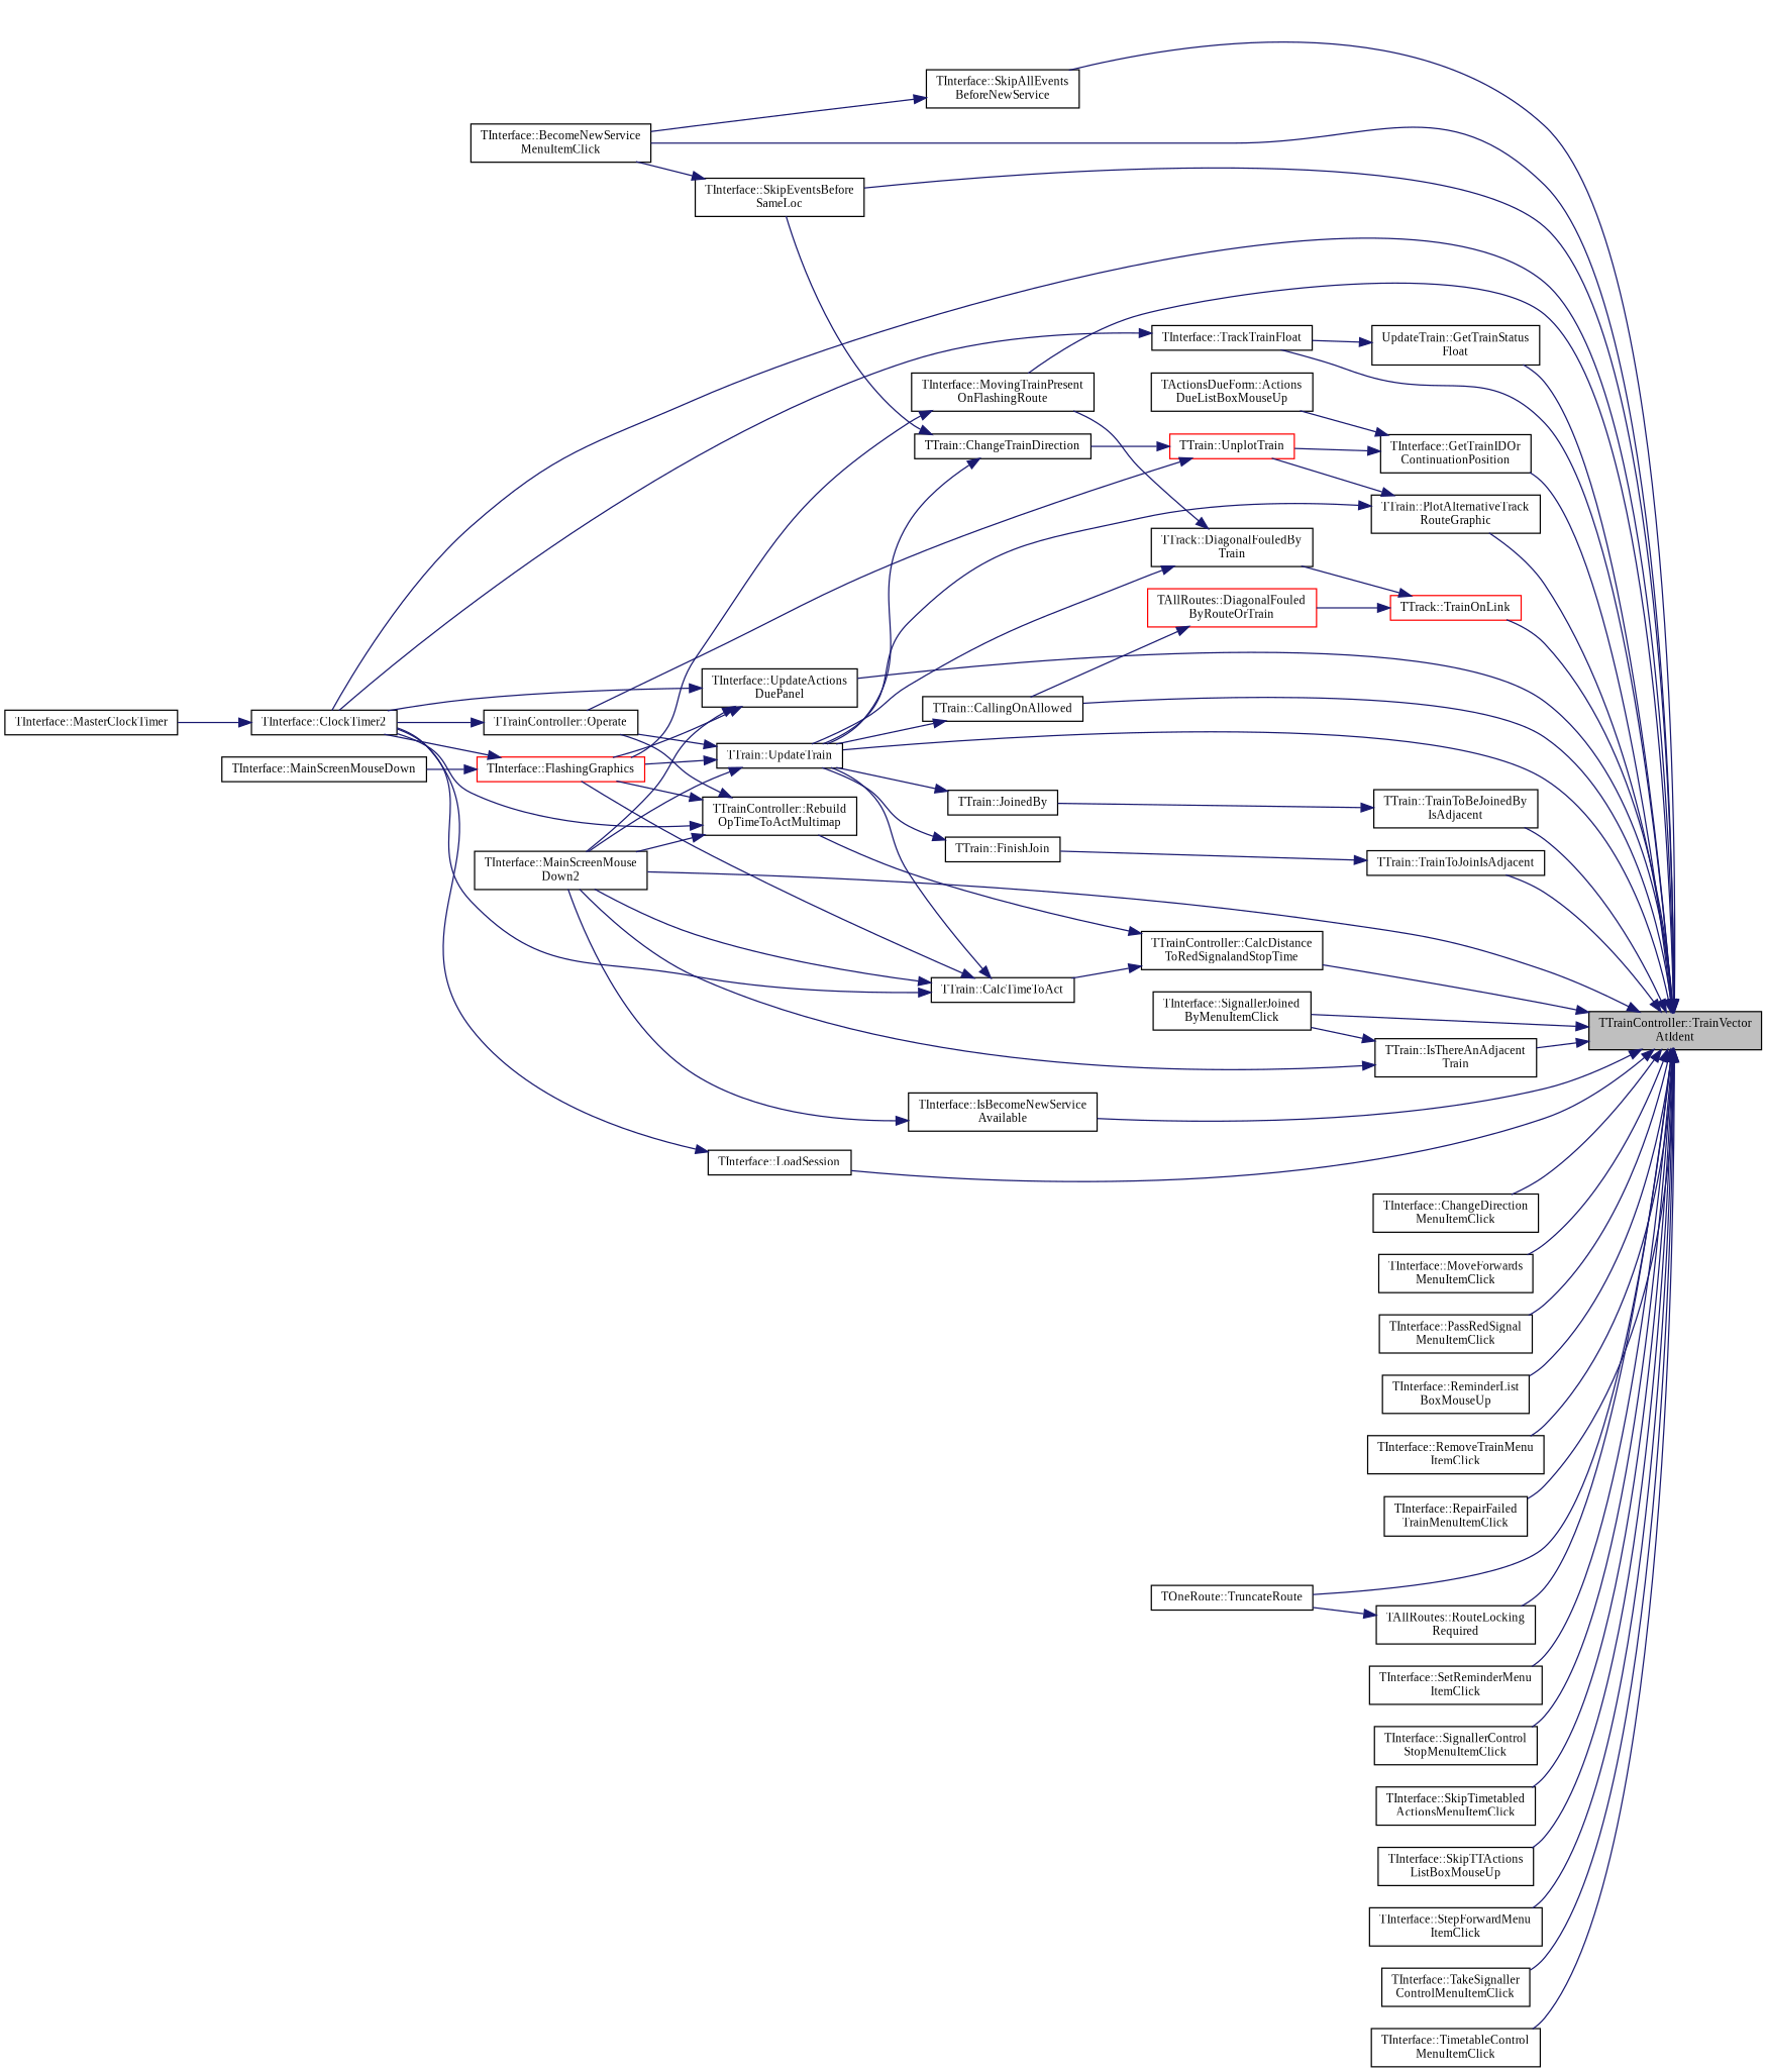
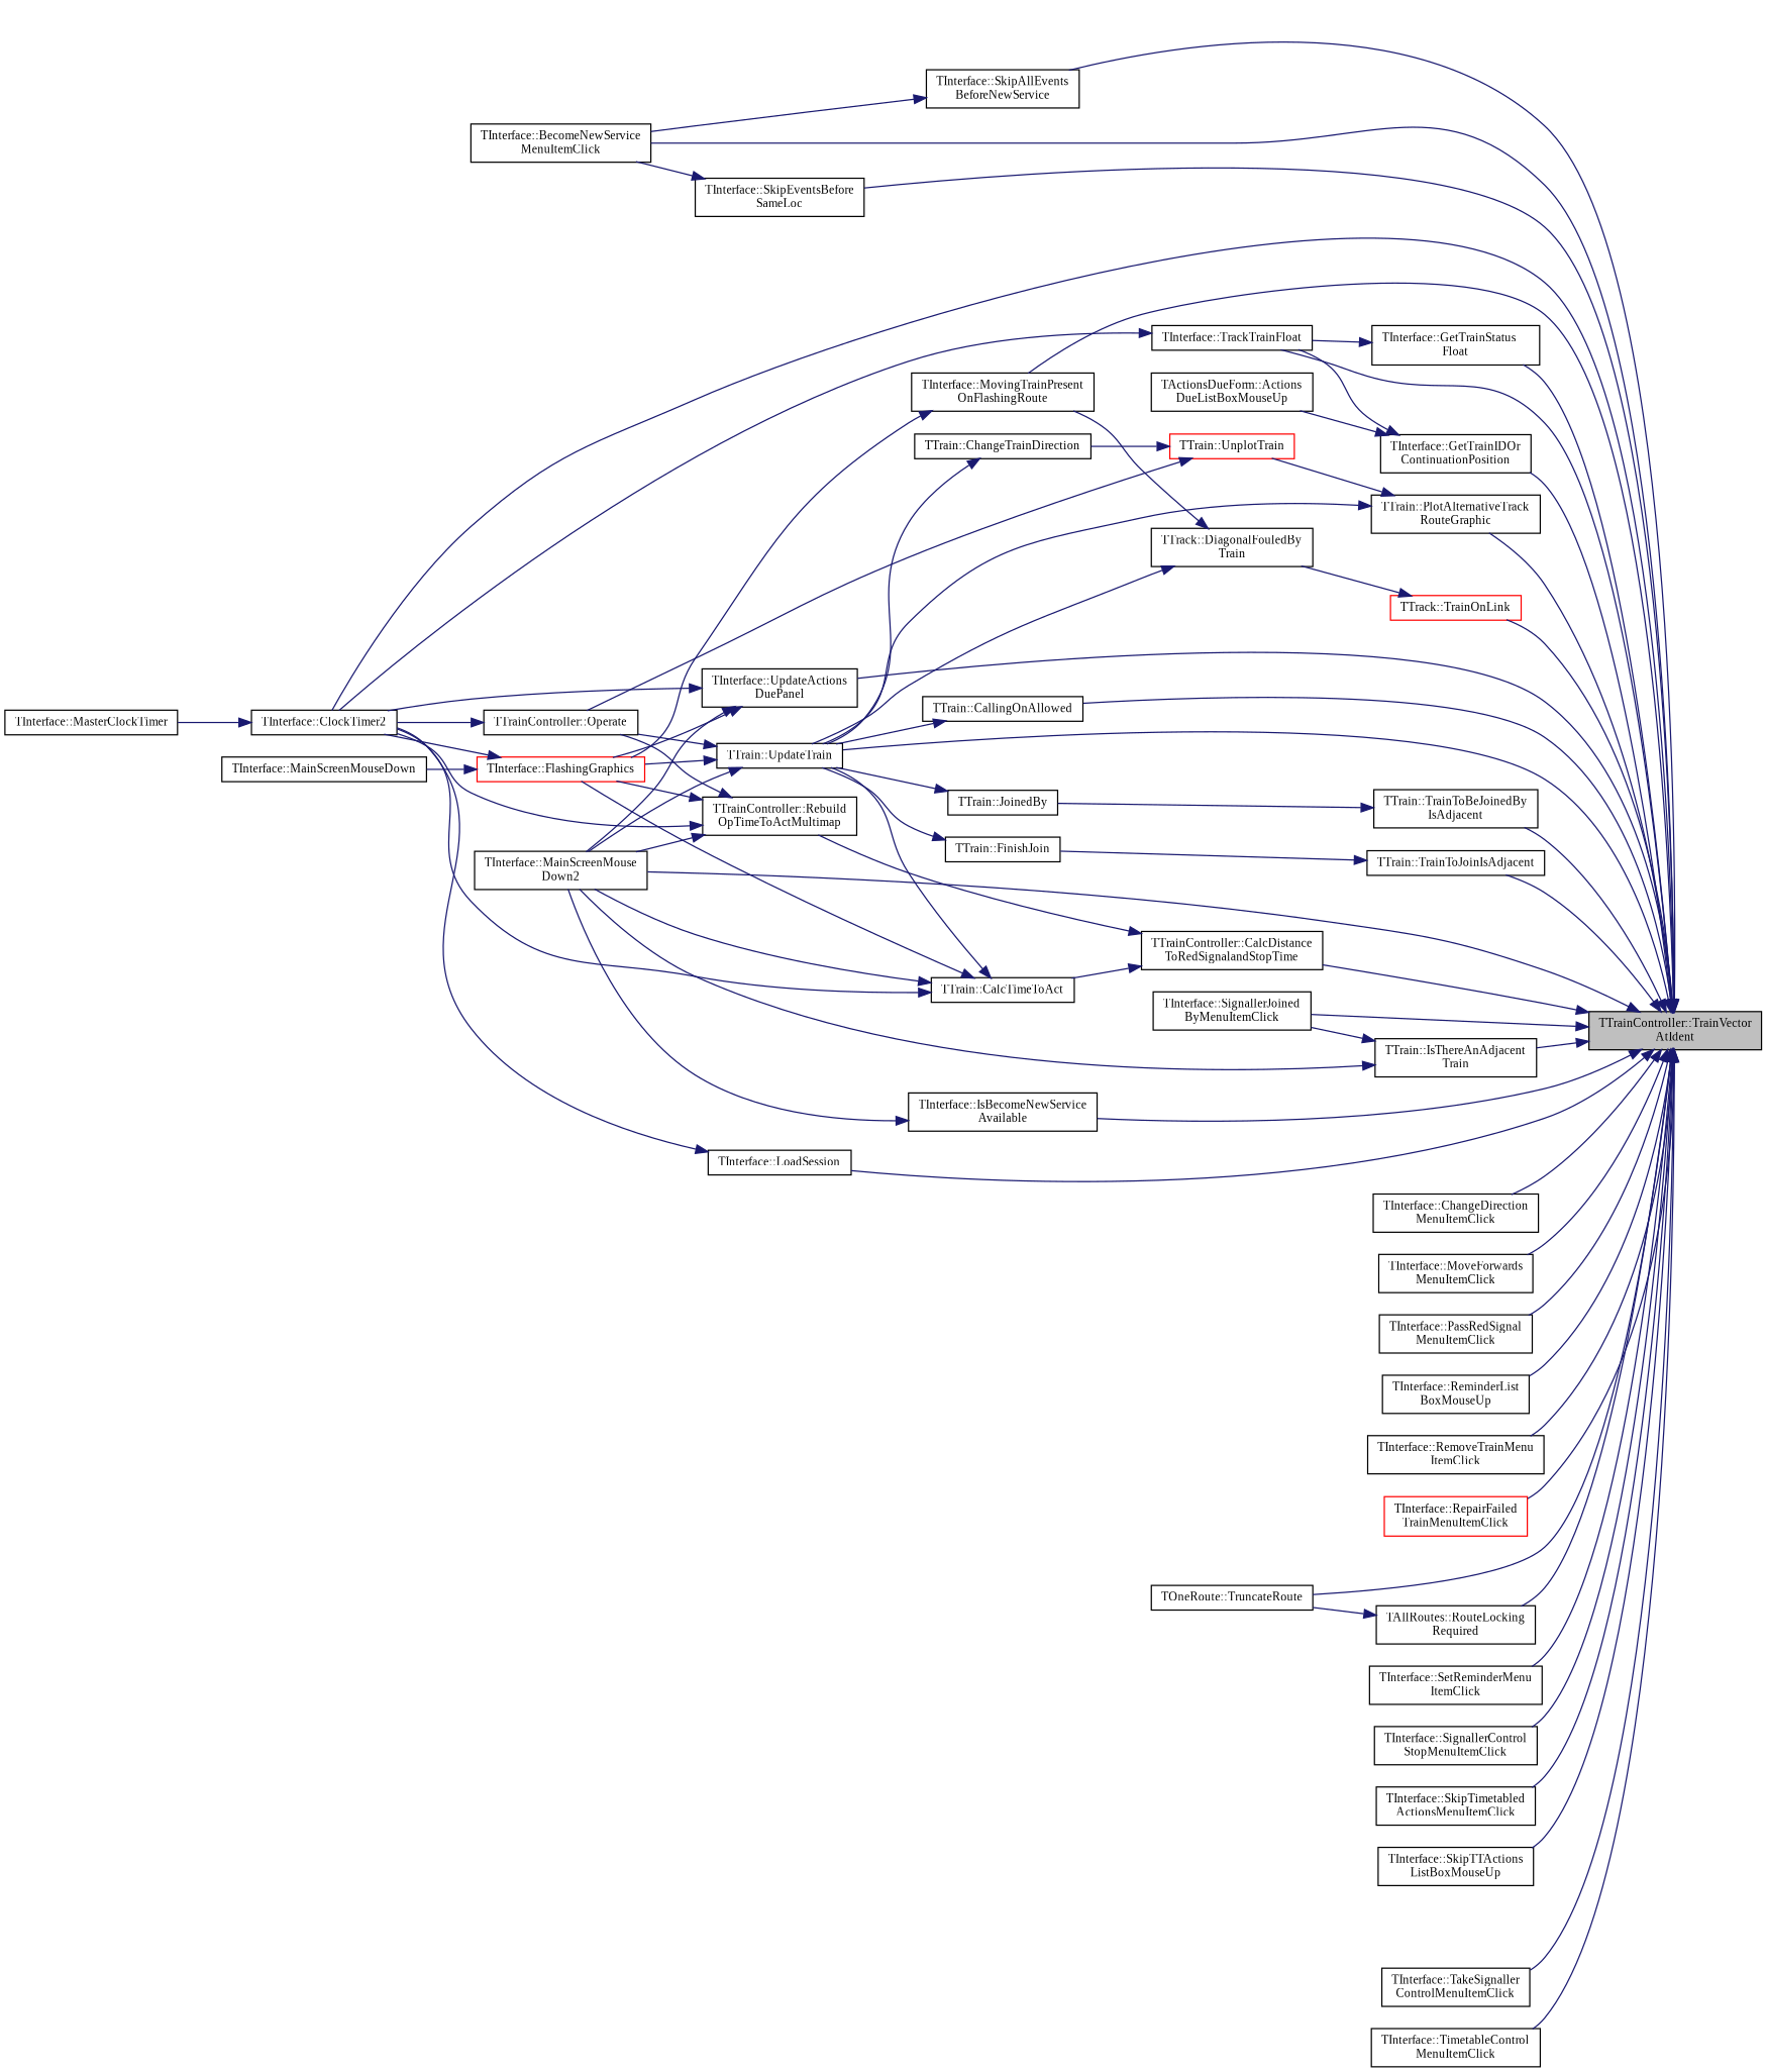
  digraph {
    fontname="Liberation Serif"
    rankdir=RL
    node [color=black fillcolor=white fontname="Liberation Serif" fontsize=10 shape=record style=filled]
    edge [color=midnightblue dir=back fontname="Liberation Serif" fontsize=10 labelfontname=Helvetica labelfontsize=10 style=solid]
    n1 [fillcolor=grey75 fontcolor=black height=0.2 label="TTrainController::TrainVector\lAtIdent" width=0.4]
    n2 [height=0.2 label="TInterface::BecomeNewService\lMenuItemClick" width=0.4]
    n3 [height=0.2 label="TTrainController::CalcDistance\lToRedSignalandStopTime" width=0.4]
    n4 [height=0.2 label="TInterface::ClockTimer2" width=0.4]
    n5 [height=0.2 label="TInterface::MainScreenMouse\lDown2" width=0.4]
    n6 [height=0.2 label="TTrain::UpdateTrain" width=0.4]
    n7 [height=0.2 label="TTrain::CallingOnAllowed" width=0.4]
    n8 [height=0.2 label="TInterface::ChangeDirection\lMenuItemClick" width=0.4]
    n9 [height=0.2 label="TInterface::GetTrainIDOr\lContinuationPosition" width=0.4]
    n10 [height=0.2 label="TInterface::TrackTrainFloat" width=0.4]
-   n11 [height=0.2 label="UpdateTrain::GetTrainStatus\lFloat" width=0.4]
+   n11 [height=0.2 label="TInterface::GetTrainStatus\lFloat" width=0.4]
    n12 [height=0.2 label="TInterface::IsBecomeNewService\lAvailable" width=0.4]
    n13 [height=0.2 label="TTrain::IsThereAnAdjacent\lTrain" width=0.4]
    n14 [height=0.2 label="TInterface::SignallerJoined\lByMenuItemClick" width=0.4]
    n15 [height=0.2 label="TInterface::LoadSession" width=0.4]
    n16 [height=0.2 label="TInterface::MoveForwards\lMenuItemClick" width=0.4]
    n17 [height=0.2 label="TInterface::MovingTrainPresent\lOnFlashingRoute" width=0.4]
    n18 [height=0.2 label="TInterface::PassRedSignal\lMenuItemClick" width=0.4]
    n19 [height=0.2 label="TTrain::PlotAlternativeTrack\lRouteGraphic" width=0.4]
    n20 [height=0.2 label="TInterface::SkipEventsBefore\lSameLoc" width=0.4]
    n21 [height=0.2 label="TInterface::ReminderList\lBoxMouseUp" width=0.4]
    n22 [height=0.2 label="TInterface::RemoveTrainMenu\lItemClick" width=0.4]
-   n23 [height=0.2 label="TInterface::RepairFailed\lTrainMenuItemClick" width=0.4]
+   n23 [color=red height=0.2 label="TInterface::RepairFailed\lTrainMenuItemClick" width=0.4]
    n24 [height=0.2 label="TAllRoutes::RouteLocking\lRequired" width=0.4]
    n25 [height=0.2 label="TOneRoute::TruncateRoute" width=0.4]
    n26 [height=0.2 label="TInterface::SetReminderMenu\lItemClick" width=0.4]
    n27 [height=0.2 label="TInterface::SignallerControl\lStopMenuItemClick" width=0.4]
    n28 [height=0.2 label="TInterface::SkipAllEvents\lBeforeNewService" width=0.4]
    n29 [height=0.2 label="TInterface::SkipTimetabled\lActionsMenuItemClick" width=0.4]
    n30 [height=0.2 label="TInterface::SkipTTActions\lListBoxMouseUp" width=0.4]
-   n31 [height=0.2 label="TInterface::StepForwardMenu\lItemClick" width=0.4]
    n32 [height=0.2 label="TInterface::TakeSignaller\lControlMenuItemClick" width=0.4]
    n33 [height=0.2 label="TInterface::TimetableControl\lMenuItemClick" width=0.4]
    n34 [color=red height=0.2 label="TTrack::TrainOnLink" width=0.4]
    n35 [height=0.2 label="TTrain::TrainToBeJoinedBy\lIsAdjacent" width=0.4]
    n36 [height=0.2 label="TTrain::TrainToJoinIsAdjacent" width=0.4]
    n37 [height=0.2 label="TInterface::UpdateActions\lDuePanel" width=0.4]
    n38 [height=0.2 label="TTrain::CalcTimeToAct" width=0.4]
    n39 [height=0.2 label="TTrainController::Rebuild\lOpTimeToActMultimap" width=0.4]
    n40 [height=0.2 label="TInterface::MasterClockTimer" width=0.4]
    n41 [color=red height=0.2 label="TInterface::FlashingGraphics" width=0.4]
    n42 [height=0.2 label="TTrainController::Operate" width=0.4]
    n43 [height=0.2 label="TActionsDueForm::Actions\lDueListBoxMouseUp" width=0.4]
    n44 [color=red height=0.2 label="TTrain::UnplotTrain" width=0.4]
-   n45 [color=red height=0.2 label="TAllRoutes::DiagonalFouled\lByRouteOrTrain" width=0.4]
    n46 [height=0.2 label="TTrack::DiagonalFouledBy\lTrain" width=0.4]
    n47 [height=0.2 label="TTrain::JoinedBy" width=0.4]
    n48 [height=0.2 label="TTrain::FinishJoin" width=0.4]
    n49 [height=0.2 label="TInterface::MainScreenMouseDown" width=0.4]
    n50 [height=0.2 label="TTrain::ChangeTrainDirection" width=0.4]
    n1 -> n2
    n1 -> n3
    n1 -> n4
    n1 -> n5
    n1 -> n6
    n1 -> n7
    n1 -> n8
    n1 -> n9
    n1 -> n10
    n1 -> n11
    n1 -> n12
    n1 -> n13
    n1 -> n14
    n1 -> n15
    n1 -> n16
    n1 -> n17
    n1 -> n18
    n1 -> n19
    n1 -> n20
    n1 -> n21
    n1 -> n22
    n1 -> n23
    n1 -> n24
    n1 -> n25
    n1 -> n26
    n1 -> n27
    n1 -> n28
    n1 -> n29
    n1 -> n30
-   n1 -> n31
    n1 -> n32
    n1 -> n33
    n1 -> n34
    n1 -> n35
    n1 -> n36
    n1 -> n37
    n3 -> n38
    n3 -> n39
    n4 -> n40
    n6 -> n5
    n6 -> n41
    n6 -> n42
    n7 -> n6
-   n9 -> n44
+   n9 -> n10
    n9 -> n43
    n10 -> n4
    n11 -> n10
    n12 -> n5
    n13 -> n5
    n13 -> n14
    n15 -> n4
    n17 -> n41
    n19 -> n6
    n19 -> n44
    n20 -> n2
    n24 -> n25
    n28 -> n2
-   n34 -> n45
    n34 -> n46
    n35 -> n47
    n36 -> n48
    n37 -> n4
    n37 -> n5
    n37 -> n41
    n38 -> n4
    n38 -> n5
    n38 -> n6
    n38 -> n41
    n39 -> n4
    n39 -> n5
    n39 -> n41
    n39 -> n42
    n41 -> n4
    n41 -> n49
    n42 -> n4
    n44 -> n42
    n44 -> n50
-   n45 -> n7
    n46 -> n6
    n46 -> n17
    n47 -> n6
    n48 -> n6
    n50 -> n6
-   n50 -> n20
  }
